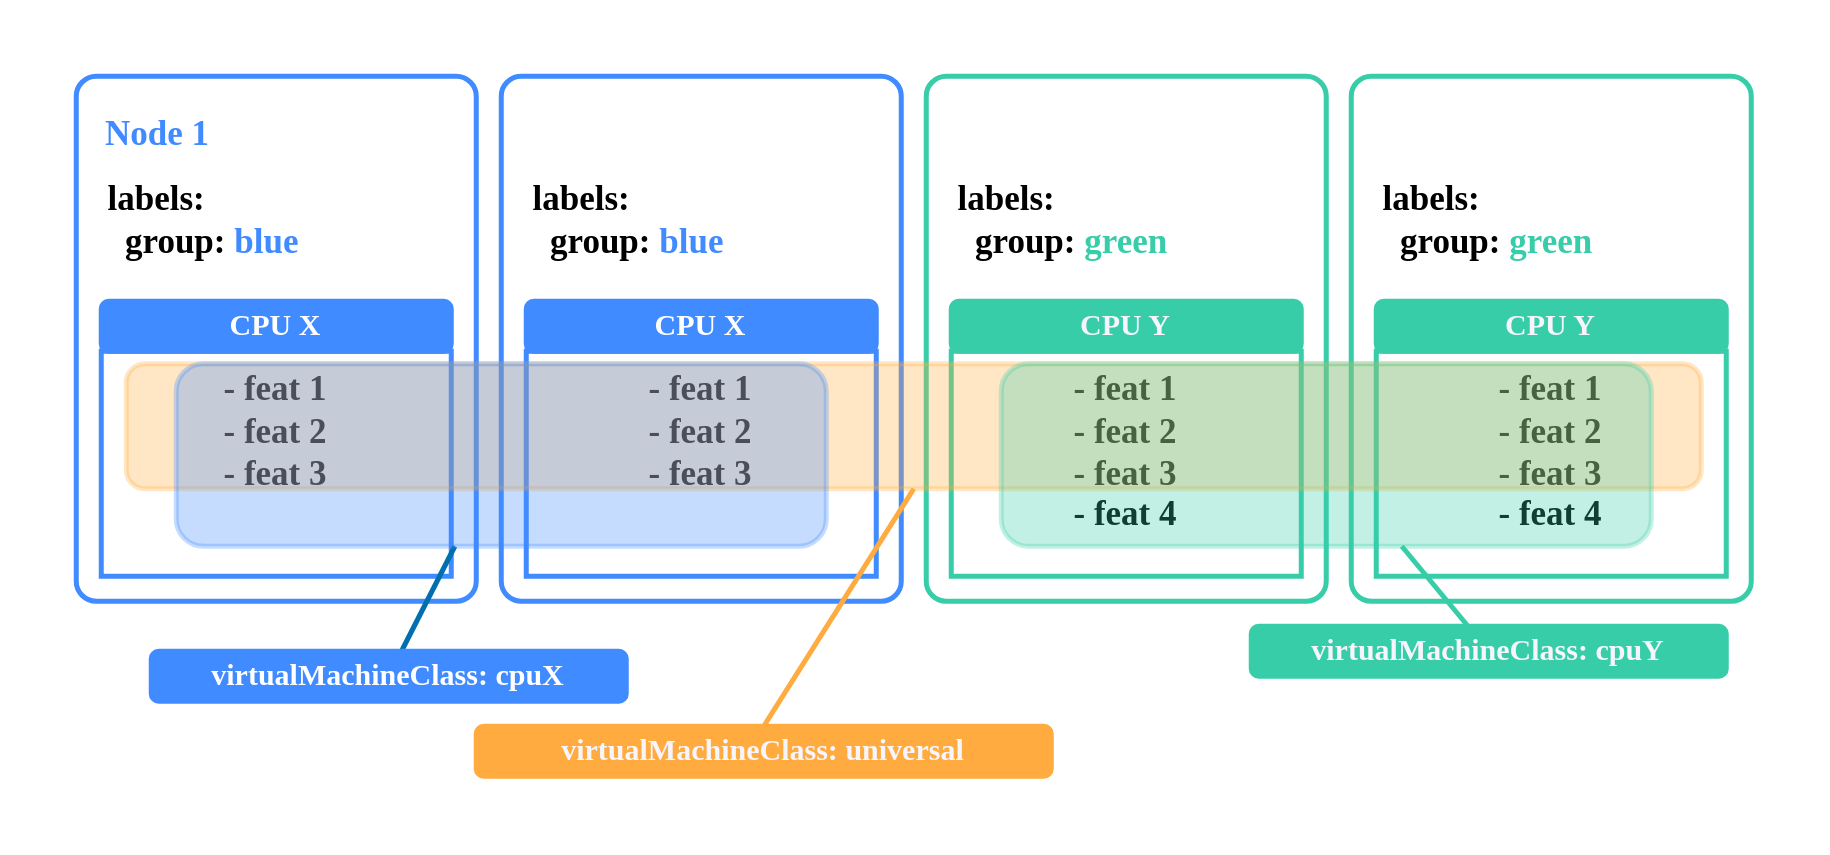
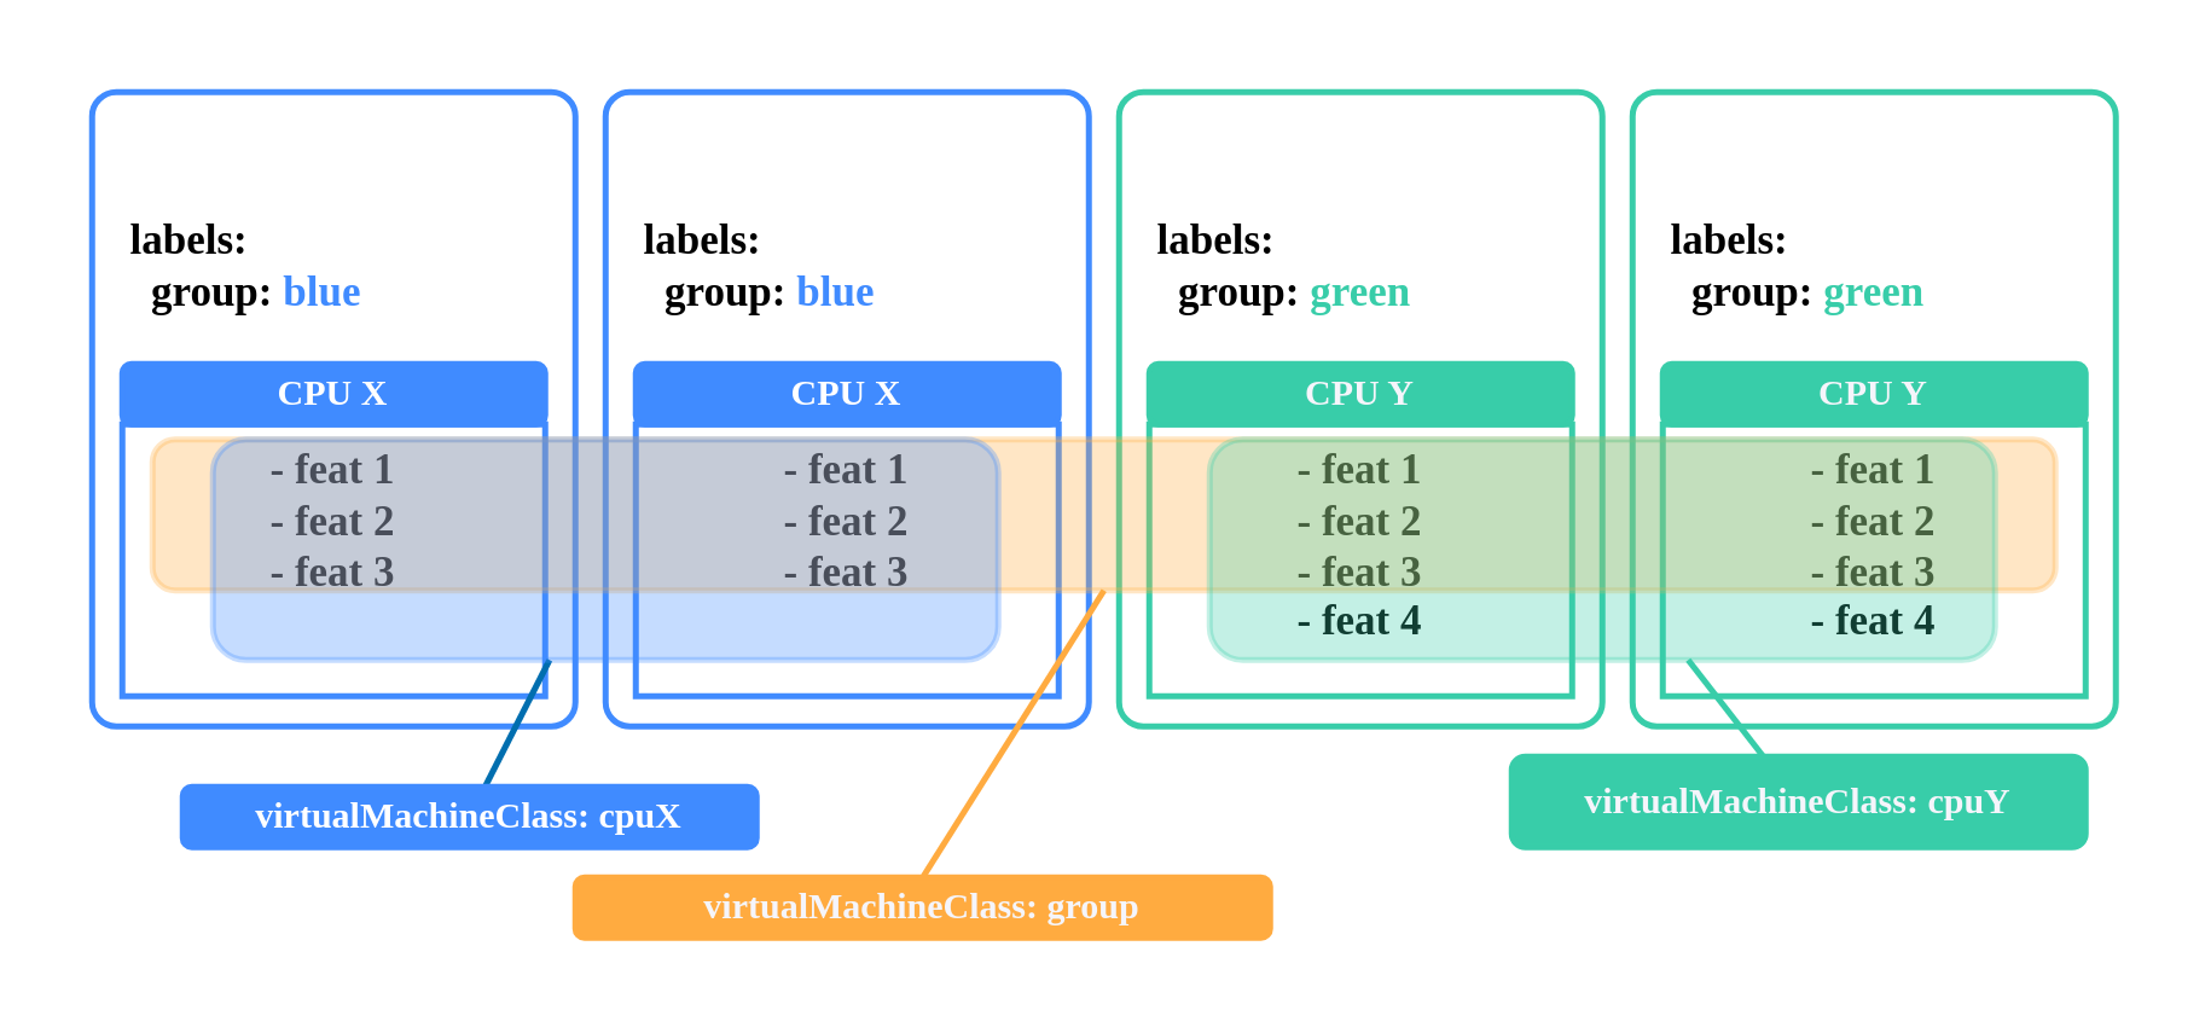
  <mxCell id="0" />
  <mxCell id="1" parent="0" />
  <mxCell id="2" value="" style="rounded=0;whiteSpace=wrap;html=1;fontFamily=JetBrains Mono;fontSource=https%3A%2F%2Ffonts.googleapis.com%2Fcss%3Ffamily%3DJetBrains%2BMono;fontSize=14;fillColor=#FFFFFF;strokeColor=none;fontStyle=1" parent="1" vertex="1"><mxGeometry x="20" y="20" width="690" height="300" as="geometry" /></mxCell>
  <mxCell id="3" value="" style="rounded=1;whiteSpace=wrap;html=1;fillColor=#FFFFFF;fontColor=#0066ff;strokeColor=#408bff;arcSize=5;strokeWidth=2;fontFamily=JetBrains Mono;fontSource=https%3A%2F%2Ffonts.googleapis.com%2Fcss%3Ffamily%3DJetBrains%2BMono;gradientColor=none;fillStyle=hatch;fontStyle=1" parent="1" vertex="1"><mxGeometry x="30" y="30" width="160" height="210" as="geometry" /></mxCell>
- <mxCell id="4" value="Node 1" style="text;html=1;strokeColor=none;fillColor=none;align=left;verticalAlign=middle;whiteSpace=wrap;rounded=0;fontColor=#408BFF;strokeWidth=2;fontFamily=JetBrains Mono;fontSource=https%3A%2F%2Ffonts.googleapis.com%2Fcss%3Ffamily%3DJetBrains%2BMono;fontSize=14;fontStyle=1;" parent="1" vertex="1"><mxGeometry x="40" y="44" width="60" height="20" as="geometry" /></mxCell>
  <mxCell id="5" value="CPU X" style="rounded=1;whiteSpace=wrap;html=1;fillColor=#408bff;strokeColor=#408bff;strokeWidth=2;fontFamily=JetBrains Mono;fontSource=https%3A%2F%2Ffonts.googleapis.com%2Fcss%3Ffamily%3DJetBrains%2BMono;fontStyle=1;fontColor=#FFFFFF;" parent="1" vertex="1"><mxGeometry x="40" y="120" width="140" height="20" as="geometry" /></mxCell>
  <mxCell id="6" value="- feat 1&lt;br style=&quot;font-size: 14px;&quot;&gt;- feat&amp;nbsp;2&lt;br style=&quot;font-size: 14px;&quot;&gt;- feat 3" style="rounded=0;whiteSpace=wrap;html=1;fillColor=none;fontColor=default;strokeColor=#408bff;arcSize=5;strokeWidth=2;align=center;verticalAlign=top;fontFamily=JetBrains Mono;fontSource=https%3A%2F%2Ffonts.googleapis.com%2Fcss%3Ffamily%3DJetBrains%2BMono;fontSize=14;spacing=3;fontStyle=1;" parent="1" vertex="1"><mxGeometry x="40" y="140" width="140" height="90" as="geometry" /></mxCell>
  <mxCell id="7" value="" style="rounded=1;whiteSpace=wrap;html=1;fillColor=#FFFFFF;fontColor=#0066ff;strokeColor=#408bff;arcSize=5;strokeWidth=2;fontFamily=JetBrains Mono;fontSource=https%3A%2F%2Ffonts.googleapis.com%2Fcss%3Ffamily%3DJetBrains%2BMono;gradientColor=none;fillStyle=hatch;fontStyle=1" parent="1" vertex="1"><mxGeometry x="200" y="30" width="160" height="210" as="geometry" /></mxCell>
  <mxCell id="8" value="CPU X" style="rounded=1;whiteSpace=wrap;html=1;fillColor=#408bff;strokeColor=#408bff;strokeWidth=2;fontFamily=JetBrains Mono;fontSource=https%3A%2F%2Ffonts.googleapis.com%2Fcss%3Ffamily%3DJetBrains%2BMono;fontStyle=1;fontColor=#FFFFFF;" parent="1" vertex="1"><mxGeometry x="210" y="120" width="140" height="20" as="geometry" /></mxCell>
  <mxCell id="9" value="- feat 1&lt;br style=&quot;font-size: 14px;&quot;&gt;- feat&amp;nbsp;2&lt;br style=&quot;font-size: 14px;&quot;&gt;- feat 3" style="rounded=0;whiteSpace=wrap;html=1;fillColor=none;fontColor=default;strokeColor=#408bff;arcSize=5;strokeWidth=2;align=center;verticalAlign=top;fontFamily=JetBrains Mono;fontSource=https%3A%2F%2Ffonts.googleapis.com%2Fcss%3Ffamily%3DJetBrains%2BMono;fontSize=14;spacing=3;fontStyle=1;" parent="1" vertex="1"><mxGeometry x="210" y="140" width="140" height="90" as="geometry" /></mxCell>
  <mxCell id="10" value="" style="rounded=1;whiteSpace=wrap;html=1;fillColor=#FFFFFF;fontColor=#0066ff;strokeColor=#38cda9;arcSize=5;strokeWidth=2;fontFamily=JetBrains Mono;fontSource=https%3A%2F%2Ffonts.googleapis.com%2Fcss%3Ffamily%3DJetBrains%2BMono;fontStyle=1" parent="1" vertex="1"><mxGeometry x="370" y="30" width="160" height="210" as="geometry" /></mxCell>
  <mxCell id="11" value="CPU Y" style="rounded=1;whiteSpace=wrap;html=1;fillColor=#38cda9;strokeColor=#38cda9;strokeWidth=2;fontFamily=JetBrains Mono;fontSource=https%3A%2F%2Ffonts.googleapis.com%2Fcss%3Ffamily%3DJetBrains%2BMono;fontStyle=1;fontColor=#f5f5fb;" parent="1" vertex="1"><mxGeometry x="380" y="120" width="140" height="20" as="geometry" /></mxCell>
  <mxCell id="12" value="- feat 1&lt;br style=&quot;font-size: 14px;&quot;&gt;- feat&amp;nbsp;2&lt;br style=&quot;font-size: 14px;&quot;&gt;- feat 3&lt;br style=&quot;font-size: 14px;&quot;&gt;- feat 4" style="rounded=0;whiteSpace=wrap;html=1;fillColor=none;fontColor=default;strokeColor=#38cda9;arcSize=5;strokeWidth=2;align=center;verticalAlign=top;fontFamily=JetBrains Mono;fontSource=https%3A%2F%2Ffonts.googleapis.com%2Fcss%3Ffamily%3DJetBrains%2BMono;fontSize=14;spacing=3;fontStyle=1;" parent="1" vertex="1"><mxGeometry x="380" y="140" width="140" height="90" as="geometry" /></mxCell>
  <mxCell id="13" value="" style="rounded=1;whiteSpace=wrap;html=1;fillColor=#FFFFFF;fontColor=#0066ff;strokeColor=#38cda9;arcSize=5;strokeWidth=2;fontFamily=JetBrains Mono;fontSource=https%3A%2F%2Ffonts.googleapis.com%2Fcss%3Ffamily%3DJetBrains%2BMono;fontStyle=1" parent="1" vertex="1"><mxGeometry x="540" y="30" width="160" height="210" as="geometry" /></mxCell>
  <mxCell id="14" value="CPU Y" style="rounded=1;whiteSpace=wrap;html=1;fillColor=#38cda9;strokeColor=#38cda9;strokeWidth=2;fontFamily=JetBrains Mono;fontSource=https%3A%2F%2Ffonts.googleapis.com%2Fcss%3Ffamily%3DJetBrains%2BMono;fontStyle=1;fontColor=#f5f5fb;" parent="1" vertex="1"><mxGeometry x="550" y="120" width="140" height="20" as="geometry" /></mxCell>
  <mxCell id="15" value="- feat 1&lt;br style=&quot;font-size: 14px;&quot;&gt;- feat&amp;nbsp;2&lt;br style=&quot;font-size: 14px;&quot;&gt;- feat 3&lt;br style=&quot;font-size: 14px;&quot;&gt;- feat 4" style="rounded=0;whiteSpace=wrap;html=1;fillColor=none;fontColor=default;strokeColor=#38cda9;arcSize=5;strokeWidth=2;align=center;verticalAlign=top;fontFamily=JetBrains Mono;fontSource=https%3A%2F%2Ffonts.googleapis.com%2Fcss%3Ffamily%3DJetBrains%2BMono;fontSize=14;spacing=3;fontStyle=1;" parent="1" vertex="1"><mxGeometry x="550" y="140" width="140" height="90" as="geometry" /></mxCell>
  <mxCell id="16" style="html=1;exitX=0.5;exitY=0;exitDx=0;exitDy=0;fontFamily=JetBrains Mono;fontSource=https%3A%2F%2Ffonts.googleapis.com%2Fcss%3Ffamily%3DJetBrains%2BMono;fontSize=12;strokeColor=#ffab40;endArrow=none;endFill=0;strokeWidth=2;fontStyle=1;fillColor=#da47ff;entryX=0.5;entryY=1;entryDx=0;entryDy=0;" parent="1" source="17" target="24" edge="1"><mxGeometry relative="1" as="geometry" /></mxCell>
- <mxCell id="17" value="virtualMachineClass:&amp;nbsp;&lt;span style=&quot;&quot; data-src-align=&quot;0:13&quot; class=&quot;EzKURWReUAB5oZgtQNkl&quot;&gt;universal&lt;/span&gt;" style="text;html=1;fillColor=#ffab40;align=center;verticalAlign=middle;whiteSpace=wrap;rounded=1;fontColor=#f5f5fb;strokeWidth=2;fontFamily=JetBrains Mono;fontSource=https%3A%2F%2Ffonts.googleapis.com%2Fcss%3Ffamily%3DJetBrains%2BMono;fontSize=12;fontStyle=1;strokeColor=#ffab40;" parent="1" vertex="1"><mxGeometry x="190" y="290" width="230" height="20" as="geometry" /></mxCell>
+ <mxCell id="17" value="virtualMachineClass:&amp;nbsp;&lt;span style=&quot;&quot; data-src-align=&quot;0:13&quot; class=&quot;EzKURWReUAB5oZgtQNkl&quot;&gt;group&lt;/span&gt;" style="text;html=1;fillColor=#ffab40;align=center;verticalAlign=middle;whiteSpace=wrap;rounded=1;fontColor=#f5f5fb;strokeWidth=2;fontFamily=JetBrains Mono;fontSource=https%3A%2F%2Ffonts.googleapis.com%2Fcss%3Ffamily%3DJetBrains%2BMono;fontSize=12;fontStyle=1;strokeColor=#ffab40;" parent="1" vertex="1"><mxGeometry x="190" y="290" width="230" height="20" as="geometry" /></mxCell>
  <mxCell id="18" style="html=1;strokeWidth=2;fontFamily=JetBrains Mono;fontSource=https%3A%2F%2Ffonts.googleapis.com%2Fcss%3Ffamily%3DJetBrains%2BMono;fontSize=12;endArrow=none;endFill=0;strokeColor=#38cda9;fontStyle=1" parent="1" source="19" target="26" edge="1"><mxGeometry relative="1" as="geometry"><mxPoint x="770" y="228.611" as="targetPoint" /></mxGeometry></mxCell>
- <mxCell id="19" value="virtualMachineClass: cpuY" style="text;html=1;strokeColor=#38cda9;fillColor=#38cda9;align=center;verticalAlign=middle;whiteSpace=wrap;rounded=1;fontColor=#f5f5fb;strokeWidth=2;fontFamily=JetBrains Mono;fontSource=https%3A%2F%2Ffonts.googleapis.com%2Fcss%3Ffamily%3DJetBrains%2BMono;fontSize=12;fontStyle=1" parent="1" vertex="1"><mxGeometry x="500" y="250" width="190" height="20" as="geometry" /></mxCell>
+ <mxCell id="19" value="virtualMachineClass: cpuY" style="text;html=1;strokeColor=#38cda9;fillColor=#38cda9;align=center;verticalAlign=middle;whiteSpace=wrap;rounded=1;fontColor=#f5f5fb;strokeWidth=2;fontFamily=JetBrains Mono;fontSource=https%3A%2F%2Ffonts.googleapis.com%2Fcss%3Ffamily%3DJetBrains%2BMono;fontSize=12;fontStyle=1" parent="1" vertex="1"><mxGeometry x="500" y="250" width="190" height="30" as="geometry" /></mxCell>
  <mxCell id="20" value="" style="html=1;strokeWidth=2;fontFamily=JetBrains Mono;fontSource=https%3A%2F%2Ffonts.googleapis.com%2Fcss%3Ffamily%3DJetBrains%2BMono;fontSize=12;endArrow=none;endFill=0;fillColor=#1ba1e2;strokeColor=#006EAF;fontStyle=1" parent="1" source="21" target="25" edge="1"><mxGeometry relative="1" as="geometry"><mxPoint x="171.012" y="220" as="targetPoint" /></mxGeometry></mxCell>
  <mxCell id="21" value="virtualMachineClass: cpuX" style="text;html=1;strokeColor=#408bff;fillColor=#408bff;align=center;verticalAlign=middle;whiteSpace=wrap;rounded=1;strokeWidth=2;fontFamily=JetBrains Mono;fontSource=https%3A%2F%2Ffonts.googleapis.com%2Fcss%3Ffamily%3DJetBrains%2BMono;fontSize=12;fontStyle=1;fontColor=#FFFFFF;" parent="1" vertex="1"><mxGeometry x="60" y="260" width="190" height="20" as="geometry" /></mxCell>
  <mxCell id="22" value="labels:&lt;br&gt;&amp;nbsp; group: &lt;font color=&quot;#38cda9&quot;&gt;green&lt;/font&gt;" style="rounded=0;whiteSpace=wrap;html=1;fillColor=none;fontColor=default;strokeColor=none;arcSize=5;strokeWidth=2;align=left;verticalAlign=top;fontFamily=JetBrains Mono;fontSource=https%3A%2F%2Ffonts.googleapis.com%2Fcss%3Ffamily%3DJetBrains%2BMono;fontSize=14;spacing=3;fontStyle=1;" parent="1" vertex="1"><mxGeometry x="380" y="64" width="140" height="50" as="geometry" /></mxCell>
  <mxCell id="23" value="labels:&lt;br&gt;&amp;nbsp; group: &lt;font color=&quot;#38cda9&quot;&gt;green&lt;/font&gt;" style="rounded=0;whiteSpace=wrap;html=1;fillColor=none;fontColor=default;strokeColor=none;arcSize=5;strokeWidth=2;align=left;verticalAlign=top;fontFamily=JetBrains Mono;fontSource=https%3A%2F%2Ffonts.googleapis.com%2Fcss%3Ffamily%3DJetBrains%2BMono;fontSize=14;spacing=3;fontStyle=1;" parent="1" vertex="1"><mxGeometry x="550" y="64" width="140" height="50" as="geometry" /></mxCell>
  <mxCell id="24" value="" style="rounded=1;whiteSpace=wrap;html=1;fontFamily=JetBrains Mono;fontSource=https%3A%2F%2Ffonts.googleapis.com%2Fcss%3Ffamily%3DJetBrains%2BMono;fontSize=14;fillColor=#ffab40;strokeColor=#ffab40;strokeWidth=2;fontColor=#f5f5fb;opacity=30;fontStyle=1" parent="1" vertex="1"><mxGeometry x="50" y="145" width="630" height="50" as="geometry" /></mxCell>
  <mxCell id="25" value="" style="rounded=1;whiteSpace=wrap;html=1;fontFamily=JetBrains Mono;fontSource=https%3A%2F%2Ffonts.googleapis.com%2Fcss%3Ffamily%3DJetBrains%2BMono;fontSize=14;fillColor=#408bff;strokeColor=#408bff;strokeWidth=2;opacity=30;fontStyle=1" parent="1" vertex="1"><mxGeometry x="70" y="145" width="260" height="73" as="geometry" /></mxCell>
  <mxCell id="26" value="" style="rounded=1;whiteSpace=wrap;html=1;fontFamily=JetBrains Mono;fontSource=https%3A%2F%2Ffonts.googleapis.com%2Fcss%3Ffamily%3DJetBrains%2BMono;fontSize=14;fillColor=#38cda9;strokeColor=#38cda9;strokeWidth=2;fontColor=#f5f5fb;opacity=30;fontStyle=1" parent="1" vertex="1"><mxGeometry x="400" y="145" width="260" height="73" as="geometry" /></mxCell>
  <mxCell id="27" value="labels:&lt;br&gt;&amp;nbsp; group: &lt;font color=&quot;#408bff&quot;&gt;blue&lt;/font&gt;" style="rounded=0;whiteSpace=wrap;html=1;fillColor=none;fontColor=default;strokeColor=none;arcSize=5;strokeWidth=2;align=left;verticalAlign=top;fontFamily=JetBrains Mono;fontSource=https%3A%2F%2Ffonts.googleapis.com%2Fcss%3Ffamily%3DJetBrains%2BMono;fontSize=14;spacing=3;fontStyle=1;" parent="1" vertex="1"><mxGeometry x="40" y="64" width="140" height="50" as="geometry" /></mxCell>
  <mxCell id="28" value="labels:&lt;br&gt;&amp;nbsp; group: &lt;font color=&quot;#408bff&quot;&gt;blue&lt;/font&gt;" style="rounded=0;whiteSpace=wrap;html=1;fillColor=none;fontColor=default;strokeColor=none;arcSize=5;strokeWidth=2;align=left;verticalAlign=top;fontFamily=JetBrains Mono;fontSource=https%3A%2F%2Ffonts.googleapis.com%2Fcss%3Ffamily%3DJetBrains%2BMono;fontSize=14;spacing=3;fontStyle=1;" parent="1" vertex="1"><mxGeometry x="210" y="64" width="140" height="50" as="geometry" /></mxCell>
